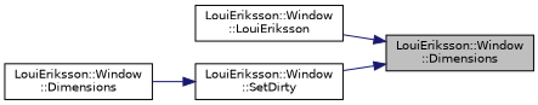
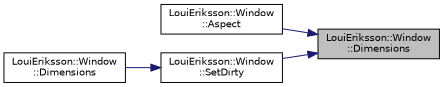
  digraph {
    rankdir=RL
    node [color=black fillcolor=white fontname=Helvetica fontsize=10 shape=record style=filled]
    edge [color=midnightblue dir=back fontname=Helvetica fontsize=10 labelfontname=Helvetica labelfontsize=10 style=solid]
    n1 [fillcolor=grey75 fontcolor=black height=0.2 label="LouiEriksson::Window\l::Dimensions" width=0.4]
-   n2 [height=0.2 label="LouiEriksson::Window\l::LouiEriksson" width=0.4]
+   n2 [height=0.2 label="LouiEriksson::Window\l::Aspect" width=0.4]
    n3 [height=0.2 label="LouiEriksson::Window\l::SetDirty" width=0.4]
    n4 [height=0.2 label="LouiEriksson::Window\l::Dimensions" width=0.4]
    n1 -> n2
    n1 -> n3
    n3 -> n4
  }
